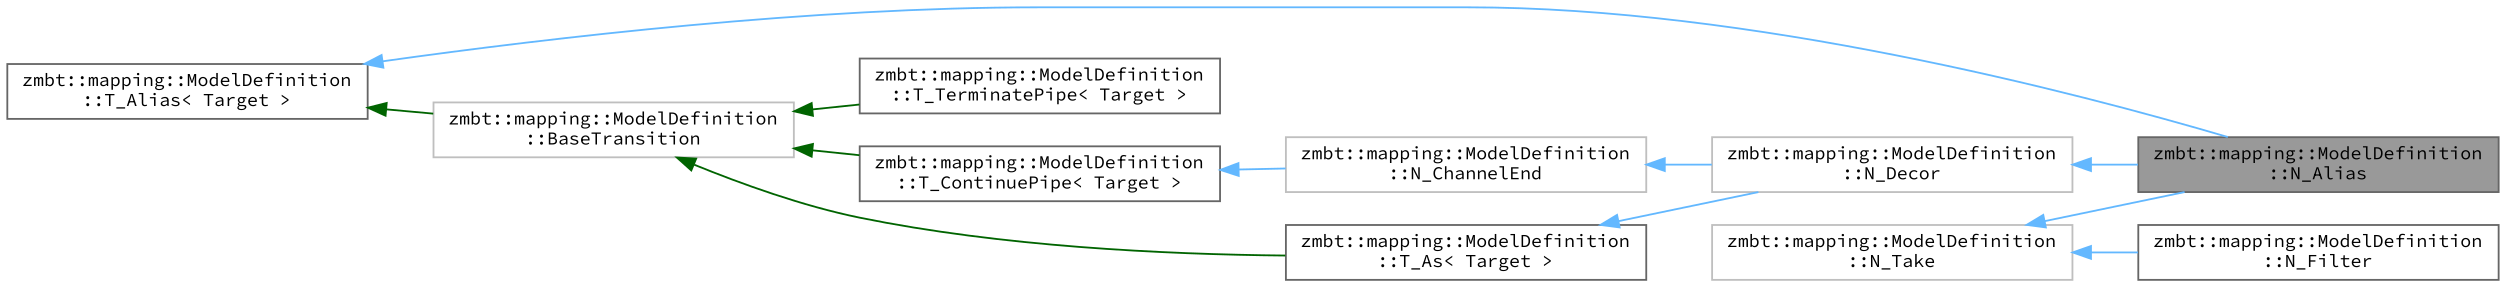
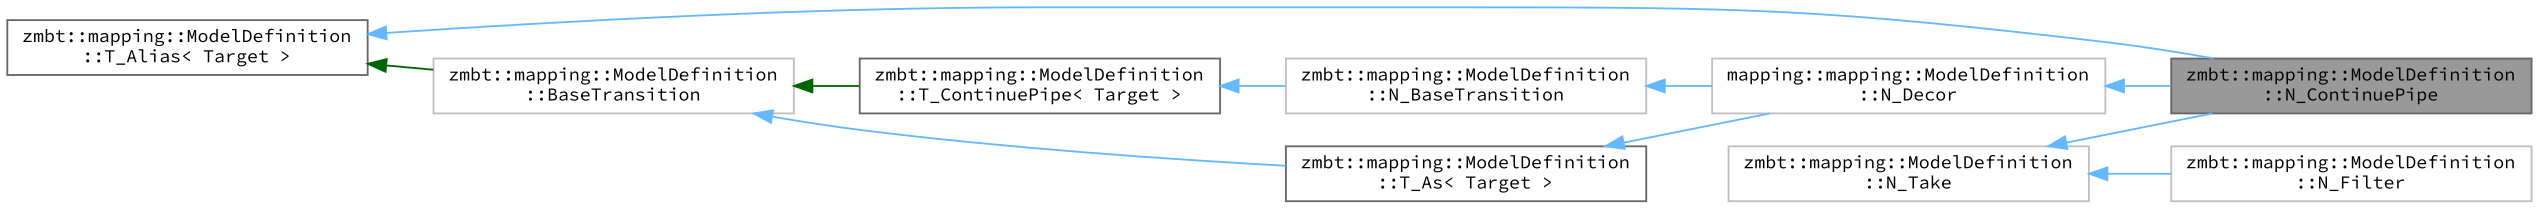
  digraph {
    fontname="Source Code Pro"
    rankdir=LR
    node [color=gray40 fillcolor=white fontname="Source Code Pro" fontsize=10 shape=box style=filled]
    edge [color=steelblue1 dir=back fontname="Source Code Pro" fontsize=10 labelfontname=Helvetica labelfontsize=10 style=solid]
-   n1 [fillcolor=grey60 fontcolor=black height=0.2 label="zmbt::mapping::ModelDefinition\l::N_Alias" width=0.4]
+   n1 [fillcolor=grey60 fontcolor=black height=0.2 label="zmbt::mapping::ModelDefinition\l::N_ContinuePipe" width=0.4]
    n2 [color=grey75 height=0.2 label="zmbt::mapping::ModelDefinition\l::N_Take" width=0.4]
-   n3 [height=0.2 label="zmbt::mapping::ModelDefinition\l::N_Filter" width=0.4]
-   n4 [color=grey75 height=0.2 label="zmbt::mapping::ModelDefinition\l::N_Decor" width=0.4]
-   n5 [color=grey75 height=0.2 label="zmbt::mapping::ModelDefinition\l::N_ChannelEnd" width=0.4]
-   n6 [height=0.2 label="zmbt::mapping::ModelDefinition\l::T_TerminatePipe\< Target \>" width=0.4]
+   n3 [color=grey75 height=0.2 label="zmbt::mapping::ModelDefinition\l::N_Filter" width=0.4]
+   n4 [color=grey75 height=0.2 label="mapping::mapping::ModelDefinition\l::N_Decor" width=0.4]
+   n5 [color=grey75 height=0.2 label="zmbt::mapping::ModelDefinition\l::N_BaseTransition" width=0.4]
    n7 [color=grey75 height=0.2 label="zmbt::mapping::ModelDefinition\l::BaseTransition" width=0.4]
    n8 [height=0.2 label="zmbt::mapping::ModelDefinition\l::T_ContinuePipe\< Target \>" width=0.4]
    n9 [height=0.2 label="zmbt::mapping::ModelDefinition\l::T_As\< Target \>" width=0.4]
    n10 [height=0.2 label="zmbt::mapping::ModelDefinition\l::T_Alias\< Target \>" width=0.4]
    n2 -> n1
    n2 -> n3
    n4 -> n1
    n5 -> n4
-   n7 -> n6 [color=darkgreen]
    n7 -> n8 [color=darkgreen]
-   n7 -> n9 [color=darkgreen]
+   n7 -> n9
    n8 -> n5
    n9 -> n4
    n10 -> n1
    n10 -> n7 [color=darkgreen]
  }
